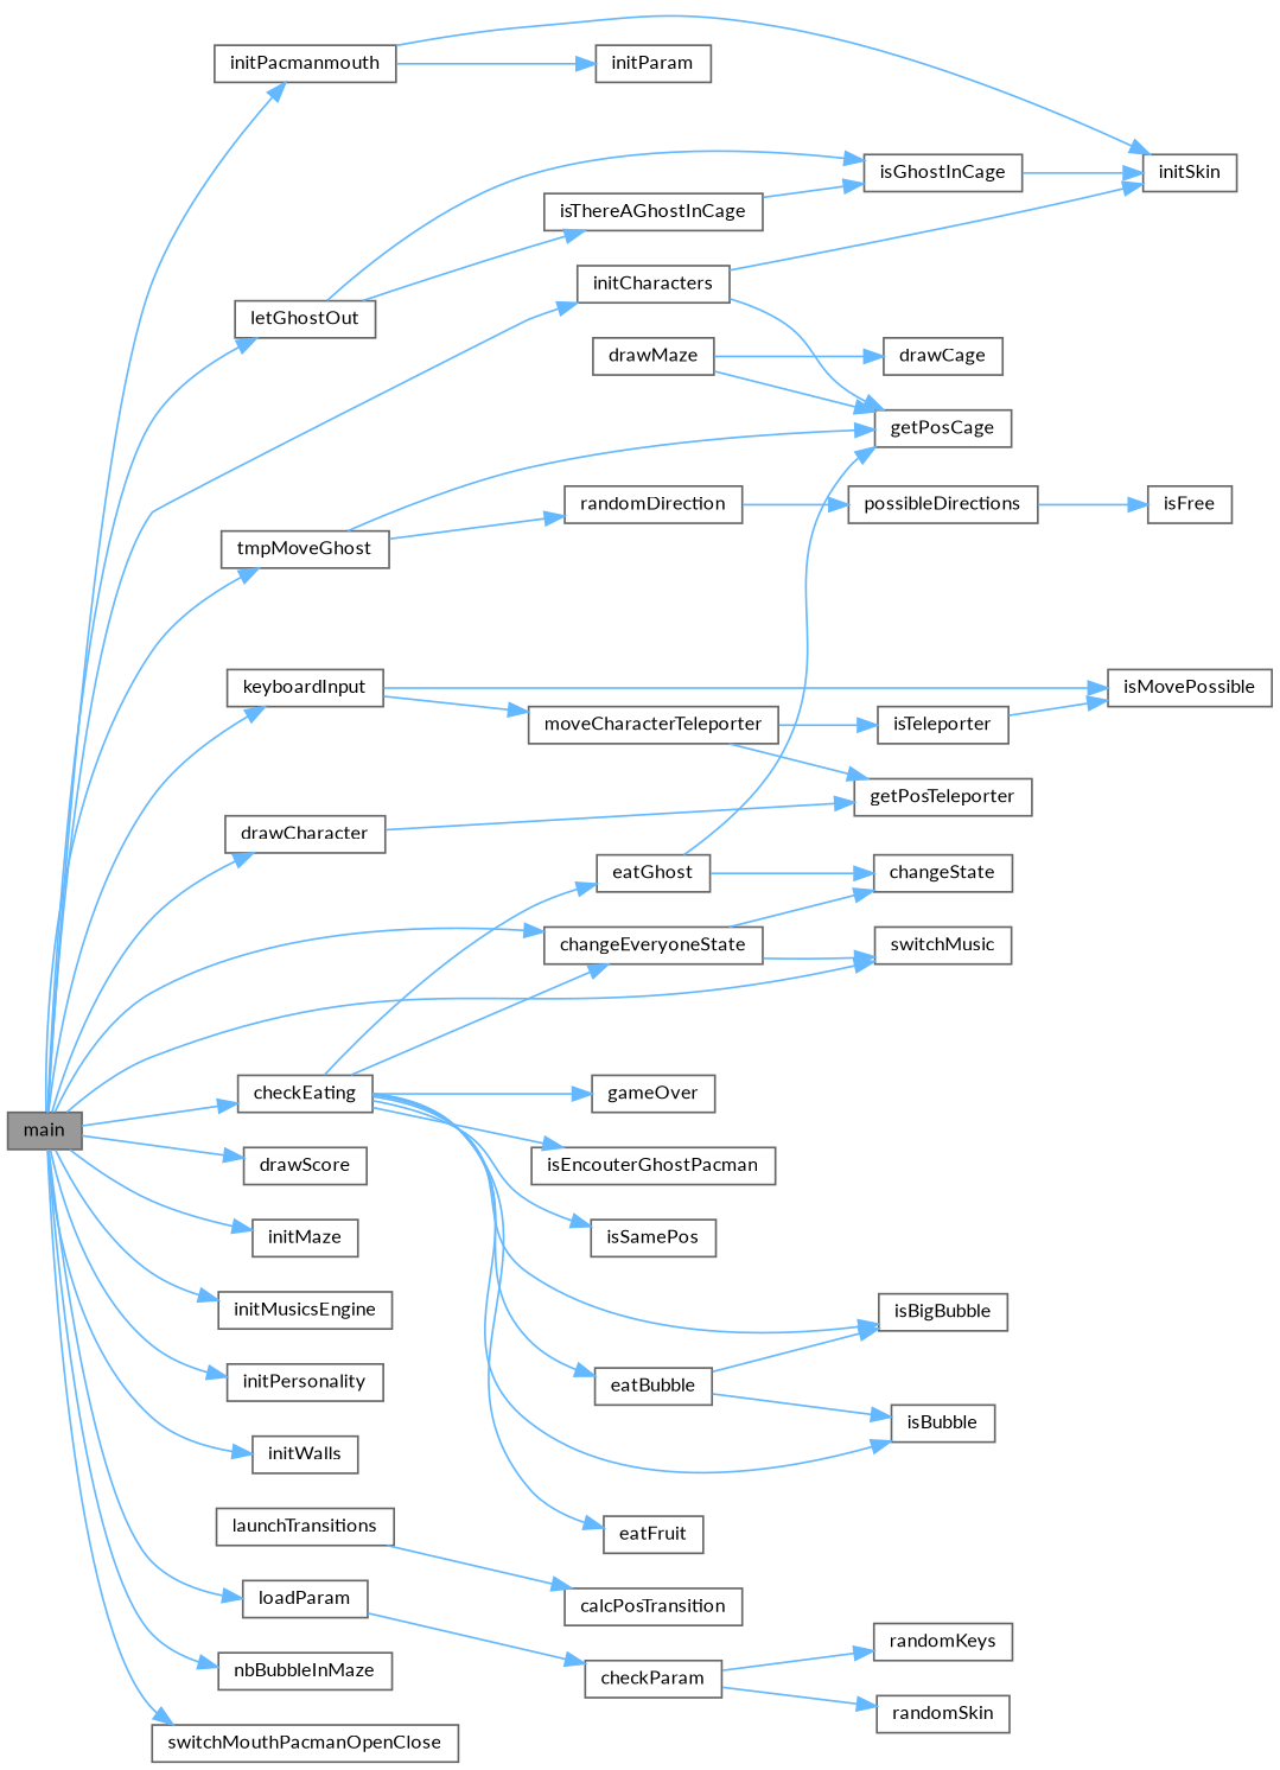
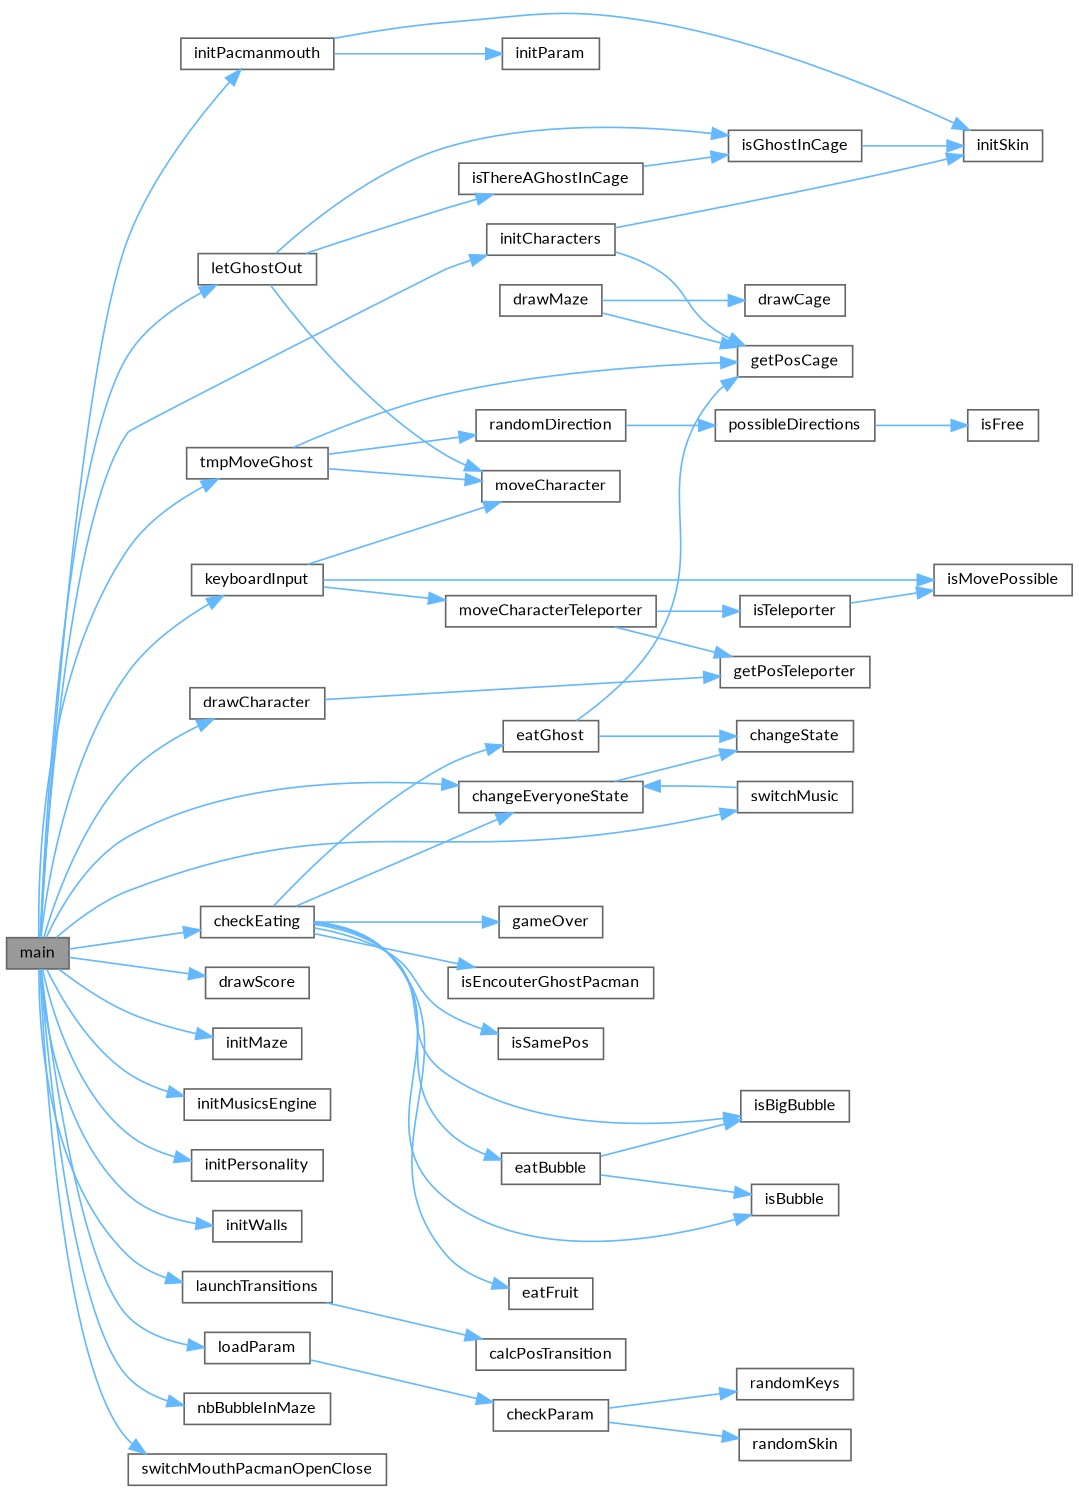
  digraph {
    fontname=Lato
    rankdir=LR
    node [color=grey40 fillcolor=white fontname=Lato fontsize=10 shape=box style=filled]
    edge [color=steelblue1 fontname=Lato fontsize=10 labelfontname=Helvetica labelfontsize=10 style=solid]
    n1 [color=gray40 fillcolor=grey60 fontcolor=black height=0.2 label=main width=0.4]
    n2 [height=0.2 label=changeEveryoneState width=0.4]
    n3 [height=0.2 label=switchMusic width=0.4]
    n4 [height=0.2 label=checkEating width=0.4]
    n5 [height=0.2 label=drawCharacter width=0.4]
    n6 [height=0.2 label=drawScore width=0.4]
    n7 [height=0.2 label=initCharacters width=0.4]
    n8 [height=0.2 label=initMaze width=0.4]
    n9 [height=0.2 label=initMusicsEngine width=0.4]
    n10 [height=0.2 label=initPacmanmouth width=0.4]
    n11 [height=0.2 label=initPersonality width=0.4]
    n12 [height=0.2 label=initWalls width=0.4]
    n13 [height=0.2 label=keyboardInput width=0.4]
    n14 [height=0.2 label=launchTransitions width=0.4]
    n15 [height=0.2 label=letGhostOut width=0.4]
    n16 [height=0.2 label=loadParam width=0.4]
    n17 [height=0.2 label=nbBubbleInMaze width=0.4]
    n18 [height=0.2 label=switchMouthPacmanOpenClose width=0.4]
    n19 [height=0.2 label=tmpMoveGhost width=0.4]
    n20 [height=0.2 label=changeState width=0.4]
    n21 [height=0.2 label=eatBubble width=0.4]
    n22 [height=0.2 label=isBigBubble width=0.4]
    n23 [height=0.2 label=isBubble width=0.4]
    n24 [height=0.2 label=eatFruit width=0.4]
    n25 [height=0.2 label=eatGhost width=0.4]
    n26 [height=0.2 label=gameOver width=0.4]
    n27 [height=0.2 label=isEncouterGhostPacman width=0.4]
    n28 [height=0.2 label=isSamePos width=0.4]
    n29 [height=0.2 label=getPosTeleporter width=0.4]
    n30 [height=0.2 label=drawMaze width=0.4]
    n31 [height=0.2 label=getPosCage width=0.4]
    n32 [height=0.2 label=drawCage width=0.4]
    n33 [height=0.2 label=initSkin width=0.4]
    n34 [height=0.2 label=initParam width=0.4]
    n35 [height=0.2 label=isMovePossible width=0.4]
+   n36 [height=0.2 label=moveCharacter width=0.4]
    n37 [height=0.2 label=moveCharacterTeleporter width=0.4]
    n38 [height=0.2 label=calcPosTransition width=0.4]
    n39 [height=0.2 label=isGhostInCage width=0.4]
    n40 [height=0.2 label=isThereAGhostInCage width=0.4]
    n41 [height=0.2 label=checkParam width=0.4]
    n42 [height=0.2 label=randomDirection width=0.4]
    n43 [height=0.2 label=isTeleporter width=0.4]
    n44 [height=0.2 label=randomKeys width=0.4]
    n45 [height=0.2 label=randomSkin width=0.4]
    n46 [height=0.2 label=possibleDirections width=0.4]
    n47 [height=0.2 label=isFree width=0.4]
    n1 -> n2
    n1 -> n3
    n1 -> n4
    n1 -> n5
    n1 -> n6
    n1 -> n7
    n1 -> n8
    n1 -> n9
    n1 -> n10
    n1 -> n11
    n1 -> n12
    n1 -> n13
+   n1 -> n14
    n1 -> n15
    n1 -> n16
    n1 -> n17
    n1 -> n18
    n1 -> n19
-   n2 -> n3
+   n3 -> n2
    n2 -> n20
    n4 -> n2
    n4 -> n21
    n4 -> n22
    n4 -> n23
    n4 -> n24
    n4 -> n25
    n4 -> n26
    n4 -> n27
    n4 -> n28
    n5 -> n29
    n7 -> n31
    n7 -> n33
    n10 -> n33
    n10 -> n34
    n13 -> n35
+   n13 -> n36
    n13 -> n37
    n14 -> n38
+   n15 -> n36
    n15 -> n39
    n15 -> n40
    n16 -> n41
    n19 -> n31
+   n19 -> n36
    n19 -> n42
    n21 -> n22
    n21 -> n23
    n25 -> n20
    n25 -> n31
    n30 -> n31
    n30 -> n32
    n37 -> n29
    n37 -> n43
    n39 -> n33
    n40 -> n39
    n41 -> n44
    n41 -> n45
    n42 -> n46
    n43 -> n35
    n46 -> n47
  }
